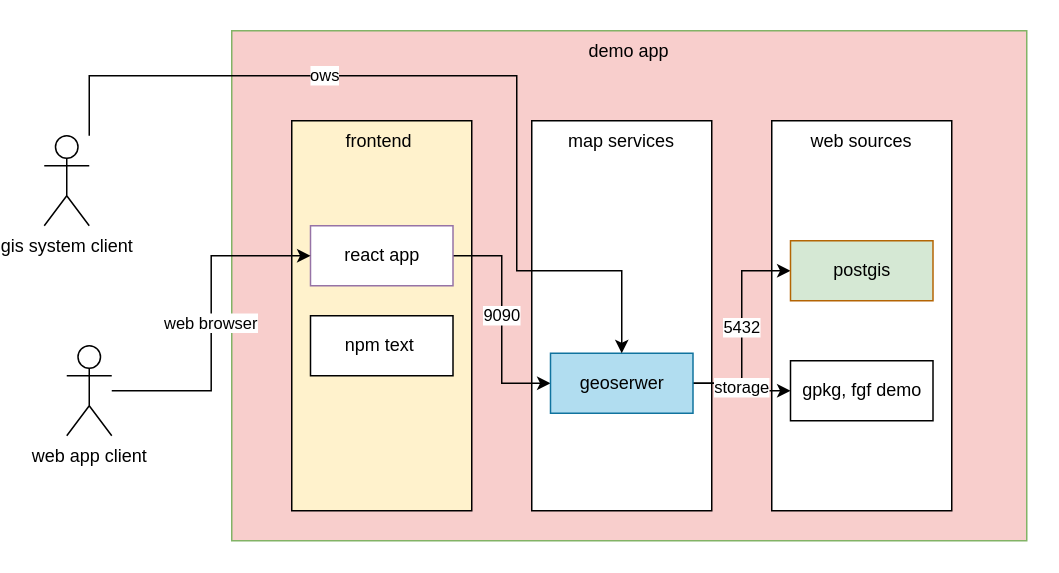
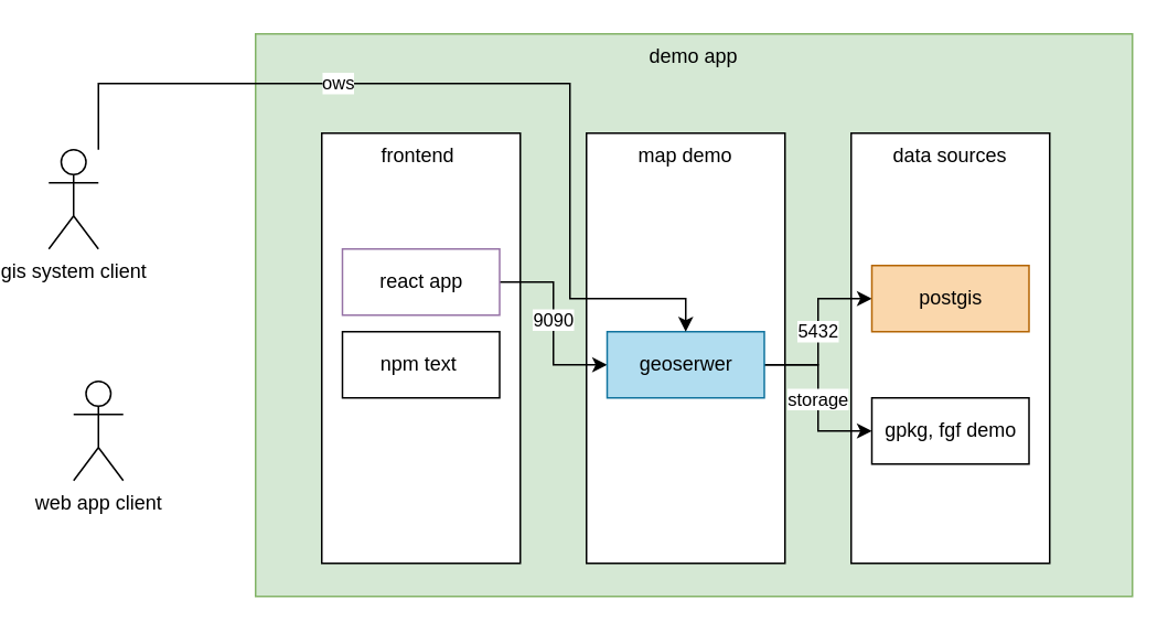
  <mxCell id="0" />
  <mxCell id="1" parent="0" />
- <mxCell id="2" value="demo app" style="rounded=0;whiteSpace=wrap;html=1;verticalAlign=top;fillColor=#f8cecc;strokeColor=#82b366;" vertex="1" parent="1"><mxGeometry x="145" y="20" width="530" height="340" as="geometry" /></mxCell>
- <mxCell id="3" value="frontend&amp;nbsp;" style="rounded=0;whiteSpace=wrap;html=1;verticalAlign=top;fillColor=#fff2cc;" vertex="1" parent="1"><mxGeometry x="185" y="80" width="120" height="260" as="geometry" /></mxCell>
- <mxCell id="4" value="map services" style="rounded=0;whiteSpace=wrap;html=1;verticalAlign=top;" vertex="1" parent="1"><mxGeometry x="345" y="80" width="120" height="260" as="geometry" /></mxCell>
- <mxCell id="5" value="web sources" style="rounded=0;whiteSpace=wrap;html=1;verticalAlign=top;" vertex="1" parent="1"><mxGeometry x="505" y="80" width="120" height="260" as="geometry" /></mxCell>
+ <mxCell id="2" value="demo app" style="rounded=0;whiteSpace=wrap;html=1;verticalAlign=top;fillColor=#d5e8d4;strokeColor=#82b366;" vertex="1" parent="1"><mxGeometry x="145" y="20" width="530" height="340" as="geometry" /></mxCell>
+ <mxCell id="3" value="frontend&amp;nbsp;" style="rounded=0;whiteSpace=wrap;html=1;verticalAlign=top;" vertex="1" parent="1"><mxGeometry x="185" y="80" width="120" height="260" as="geometry" /></mxCell>
+ <mxCell id="4" value="map demo" style="rounded=0;whiteSpace=wrap;html=1;verticalAlign=top;" vertex="1" parent="1"><mxGeometry x="345" y="80" width="120" height="260" as="geometry" /></mxCell>
+ <mxCell id="5" value="data sources" style="rounded=0;whiteSpace=wrap;html=1;verticalAlign=top;" vertex="1" parent="1"><mxGeometry x="505" y="80" width="120" height="260" as="geometry" /></mxCell>
  <mxCell id="6" style="edgeStyle=orthogonalEdgeStyle;rounded=0;orthogonalLoop=1;jettySize=auto;html=1;entryX=0;entryY=0.5;entryDx=0;entryDy=0;" edge="1" parent="1" source="8" target="12"><mxGeometry relative="1" as="geometry" /></mxCell>
  <mxCell id="7" value="9090" style="edgeLabel;html=1;align=center;verticalAlign=middle;resizable=0;points=[];" vertex="1" connectable="0" parent="6"><mxGeometry x="-0.042" y="-1" relative="1" as="geometry"><mxPoint as="offset" /></mxGeometry></mxCell>
  <mxCell id="8" value="react app" style="rounded=0;whiteSpace=wrap;html=1;fillColor=#ffffff;strokeColor=#9673a6;" vertex="1" parent="1"><mxGeometry x="197.5" y="150" width="95" height="40" as="geometry" /></mxCell>
- <mxCell id="9" value="npm text&amp;nbsp;" style="rounded=0;whiteSpace=wrap;html=1;" vertex="1" parent="1"><mxGeometry x="197.5" y="210" width="95" height="40" as="geometry" /></mxCell>
+ <mxCell id="9" value="npm text&amp;nbsp;" style="rounded=0;whiteSpace=wrap;html=1;" vertex="1" parent="1"><mxGeometry x="197.5" y="200" width="95" height="40" as="geometry" /></mxCell>
  <mxCell id="10" value="5432" style="edgeStyle=orthogonalEdgeStyle;rounded=0;orthogonalLoop=1;jettySize=auto;html=1;entryX=0;entryY=0.5;entryDx=0;entryDy=0;" edge="1" parent="1" source="12" target="13"><mxGeometry relative="1" as="geometry" /></mxCell>
  <mxCell id="11" value="storage" style="edgeStyle=orthogonalEdgeStyle;rounded=0;orthogonalLoop=1;jettySize=auto;html=1;" edge="1" parent="1" source="12" target="14"><mxGeometry relative="1" as="geometry" /></mxCell>
- <mxCell id="12" value="geoserwer" style="rounded=0;whiteSpace=wrap;html=1;fillColor=#b1ddf0;strokeColor=#10739e;" vertex="1" parent="1"><mxGeometry x="357.5" y="235" width="95" height="40" as="geometry" /></mxCell>
- <mxCell id="13" value="postgis" style="rounded=0;whiteSpace=wrap;html=1;fillColor=#d5e8d4;strokeColor=#b46504;" vertex="1" parent="1"><mxGeometry x="517.5" y="160" width="95" height="40" as="geometry" /></mxCell>
+ <mxCell id="12" value="geoserwer" style="rounded=0;whiteSpace=wrap;html=1;fillColor=#b1ddf0;strokeColor=#10739e;" vertex="1" parent="1"><mxGeometry x="357.5" y="200" width="95" height="40" as="geometry" /></mxCell>
+ <mxCell id="13" value="postgis" style="rounded=0;whiteSpace=wrap;html=1;fillColor=#fad7ac;strokeColor=#b46504;" vertex="1" parent="1"><mxGeometry x="517.5" y="160" width="95" height="40" as="geometry" /></mxCell>
  <mxCell id="14" value="gpkg, fgf demo" style="rounded=0;whiteSpace=wrap;html=1;" vertex="1" parent="1"><mxGeometry x="517.5" y="240" width="95" height="40" as="geometry" /></mxCell>
  <mxCell id="15" value="ows" style="edgeStyle=orthogonalEdgeStyle;rounded=0;orthogonalLoop=1;jettySize=auto;html=1;entryX=0.5;entryY=0;entryDx=0;entryDy=0;align=center;" edge="1" parent="1" source="16" target="12"><mxGeometry x="-0.321" relative="1" as="geometry"><Array as="points"><mxPoint x="50" y="50" /><mxPoint x="335" y="50" /><mxPoint x="335" y="180" /><mxPoint x="405" y="180" /></Array><mxPoint as="offset" /></mxGeometry></mxCell>
  <mxCell id="16" value="gis system client" style="shape=umlActor;verticalLabelPosition=bottom;verticalAlign=top;html=1;outlineConnect=0;" vertex="1" parent="1"><mxGeometry x="20" y="90" width="30" height="60" as="geometry" /></mxCell>
- <mxCell id="17" value="web browser" style="edgeStyle=orthogonalEdgeStyle;rounded=0;orthogonalLoop=1;jettySize=auto;html=1;entryX=0;entryY=0.5;entryDx=0;entryDy=0;" edge="1" parent="1" source="18" target="8"><mxGeometry relative="1" as="geometry" /></mxCell>
  <mxCell id="18" value="web app client" style="shape=umlActor;verticalLabelPosition=bottom;verticalAlign=top;html=1;outlineConnect=0;" vertex="1" parent="1"><mxGeometry x="35" y="230" width="30" height="60" as="geometry" /></mxCell>
